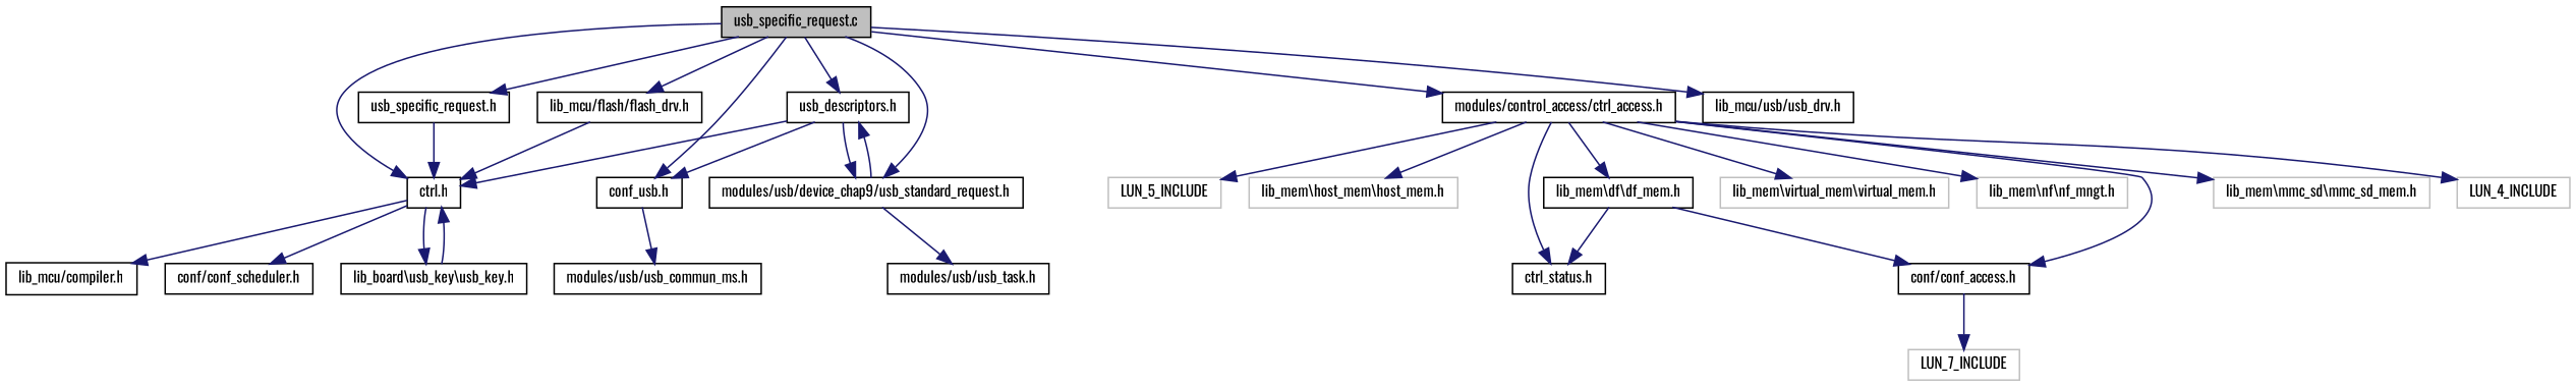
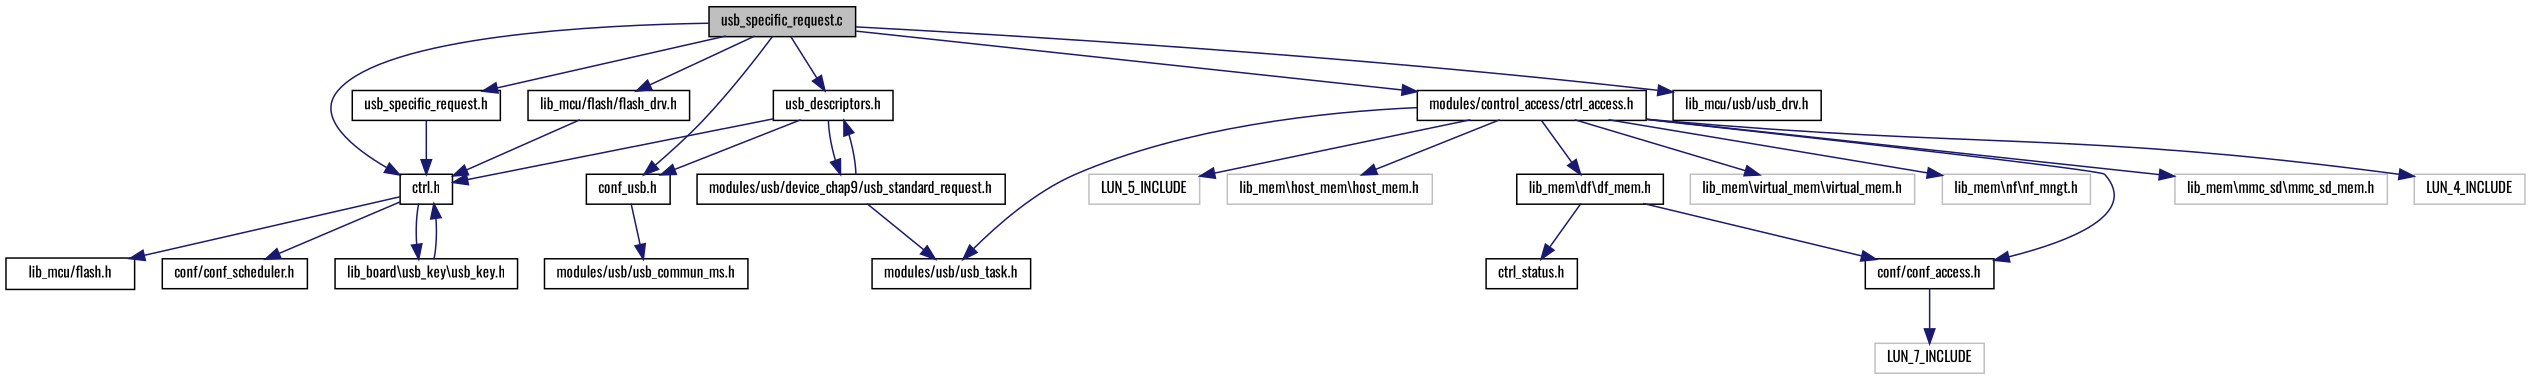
  digraph {
    fontname=Oswald
    node [color=black fillcolor=white fontname=Oswald fontsize=10 shape=record style=filled]
    edge [color=midnightblue fontname=Oswald fontsize=10 labelfontname="FreeSans.ttf" labelfontsize=10 style=solid]
    n1 [fillcolor=grey75 fontcolor=black height=0.2 label="usb_specific_request.c" width=0.4]
    n2 [height=0.2 label="ctrl.h" width=0.4]
    n3 [height=0.2 label="conf_usb.h" width=0.4]
    n4 [height=0.2 label="lib_mcu/usb/usb_drv.h" width=0.4]
    n5 [height=0.2 label="usb_descriptors.h" width=0.4]
    n6 [height=0.2 label="modules/usb/device_chap9/usb_standard_request.h" width=0.4]
    n7 [height=0.2 label="usb_specific_request.h" width=0.4]
    n8 [height=0.2 label="modules/control_access/ctrl_access.h" width=0.4]
    n9 [height=0.2 label="lib_mcu/flash/flash_drv.h" width=0.4]
-   n10 [height=0.2 label="lib_mcu/compiler.h" width=0.4]
+   n10 [height=0.2 label="lib_mcu/flash.h" width=0.4]
    n11 [height=0.2 label="conf/conf_scheduler.h" width=0.4]
    n12 [height=0.2 label="lib_board\\usb_key\\usb_key.h" width=0.4]
    n13 [height=0.2 label="modules/usb/usb_commun_ms.h" width=0.4]
    n14 [height=0.2 label="modules/usb/usb_task.h" width=0.4]
    n15 [height=0.2 label="conf/conf_access.h" width=0.4]
    n16 [height=0.2 label="ctrl_status.h" width=0.4]
    n17 [color=grey75 height=0.2 label="lib_mem\\virtual_mem\\virtual_mem.h" width=0.4]
    n18 [color=grey75 height=0.2 label="lib_mem\\nf\\nf_mngt.h" width=0.4]
    n19 [height=0.2 label="lib_mem\\df\\df_mem.h" width=0.4]
    n20 [color=grey75 height=0.2 label="lib_mem\\mmc_sd\\mmc_sd_mem.h" width=0.4]
    n21 [color=grey75 height=0.2 label=LUN_4_INCLUDE width=0.4]
    n22 [color=grey75 height=0.2 label=LUN_5_INCLUDE width=0.4]
    n23 [color=grey75 height=0.2 label="lib_mem\\host_mem\\host_mem.h" width=0.4]
    n24 [color=grey75 height=0.2 label=LUN_7_INCLUDE width=0.4]
    n1 -> n2
    n1 -> n3
    n1 -> n4
    n1 -> n5
-   n1 -> n6
    n1 -> n7
    n1 -> n8
    n1 -> n9
    n2 -> n10
    n2 -> n11
    n2 -> n12
    n3 -> n13
    n5 -> n2
    n5 -> n3
    n5 -> n6
    n6 -> n5
    n6 -> n14
    n7 -> n2
    n8 -> n15
-   n8 -> n16
+   n8 -> n14
    n8 -> n17
    n8 -> n18
    n8 -> n19
    n8 -> n20
    n8 -> n21
    n8 -> n22
    n8 -> n23
    n9 -> n2
    n12 -> n2
    n15 -> n24
    n19 -> n15
    n19 -> n16
  }
